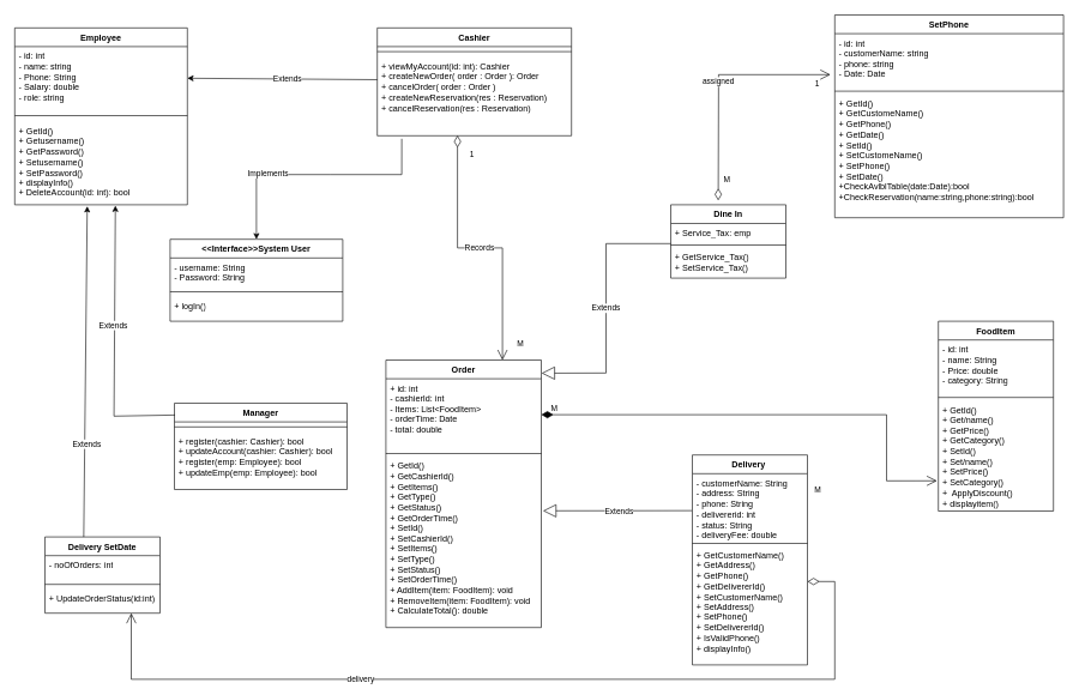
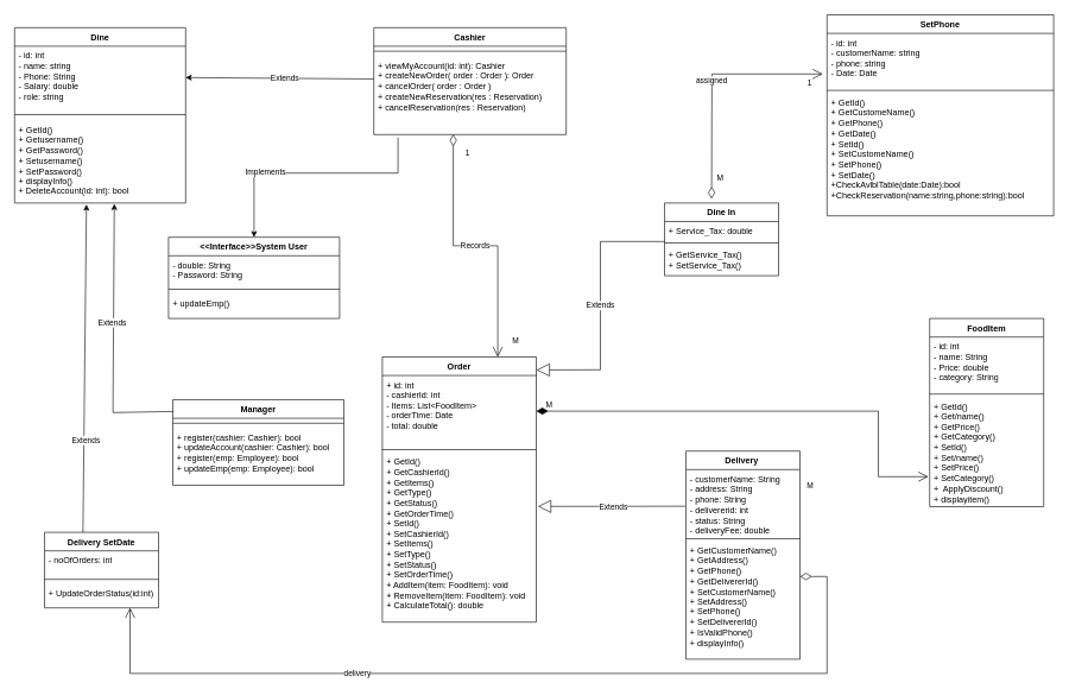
  <mxCell id="0" />
  <mxCell id="1" parent="0" />
  <mxCell id="2" value="Cashier" style="swimlane;fontStyle=1;align=center;verticalAlign=top;childLayout=stackLayout;horizontal=1;startSize=26;horizontalStack=0;resizeParent=1;resizeParentMax=0;resizeLast=0;collapsible=1;marginBottom=0;whiteSpace=wrap;html=1;" parent="1" vertex="1"><mxGeometry x="524" y="38" width="270" height="150" as="geometry" /></mxCell>
  <mxCell id="3" value="" style="line;strokeWidth=1;fillColor=none;align=left;verticalAlign=middle;spacingTop=-1;spacingLeft=3;spacingRight=3;rotatable=0;labelPosition=right;points=[];portConstraint=eastwest;strokeColor=inherit;" parent="2" vertex="1"><mxGeometry y="26" width="270" height="14" as="geometry" /></mxCell>
  <mxCell id="4" value="+ viewMyAccount(id: int): Cashier&lt;br&gt;+ createNewOrder( order : Order ): Order&lt;br&gt;+ cancelOrder( order : Order )&lt;br&gt;+ createNewReservation(res : Reservation)&lt;br&gt;+ cancelReservation(res : Reservation)&lt;span style=&quot;background-color: initial;&quot;&gt;&lt;br&gt;&lt;/span&gt;" style="text;strokeColor=none;fillColor=none;align=left;verticalAlign=top;spacingLeft=4;spacingRight=4;overflow=hidden;rotatable=0;points=[[0,0.5],[1,0.5]];portConstraint=eastwest;whiteSpace=wrap;html=1;" parent="2" vertex="1"><mxGeometry y="40" width="270" height="110" as="geometry" /></mxCell>
  <mxCell id="5" value="Dine In" style="swimlane;fontStyle=1;align=center;verticalAlign=top;childLayout=stackLayout;horizontal=1;startSize=26;horizontalStack=0;resizeParent=1;resizeParentMax=0;resizeLast=0;collapsible=1;marginBottom=0;whiteSpace=wrap;html=1;" parent="1" vertex="1"><mxGeometry x="932" y="284" width="160" height="102" as="geometry" /></mxCell>
- <mxCell id="6" value="+ Service_Tax: emp" style="text;strokeColor=none;fillColor=none;align=left;verticalAlign=top;spacingLeft=4;spacingRight=4;overflow=hidden;rotatable=0;points=[[0,0.5],[1,0.5]];portConstraint=eastwest;whiteSpace=wrap;html=1;" parent="5" vertex="1"><mxGeometry y="26" width="160" height="26" as="geometry" /></mxCell>
+ <mxCell id="6" value="+ Service_Tax: double" style="text;strokeColor=none;fillColor=none;align=left;verticalAlign=top;spacingLeft=4;spacingRight=4;overflow=hidden;rotatable=0;points=[[0,0.5],[1,0.5]];portConstraint=eastwest;whiteSpace=wrap;html=1;" parent="5" vertex="1"><mxGeometry y="26" width="160" height="26" as="geometry" /></mxCell>
  <mxCell id="7" value="" style="line;strokeWidth=1;fillColor=none;align=left;verticalAlign=middle;spacingTop=-1;spacingLeft=3;spacingRight=3;rotatable=0;labelPosition=right;points=[];portConstraint=eastwest;strokeColor=inherit;" parent="5" vertex="1"><mxGeometry y="52" width="160" height="8" as="geometry" /></mxCell>
  <mxCell id="8" value="+ GetService_Tax()&lt;div&gt;+ SetService_Tax()&lt;/div&gt;" style="text;strokeColor=none;fillColor=none;align=left;verticalAlign=top;spacingLeft=4;spacingRight=4;overflow=hidden;rotatable=0;points=[[0,0.5],[1,0.5]];portConstraint=eastwest;whiteSpace=wrap;html=1;" parent="5" vertex="1"><mxGeometry y="60" width="160" height="42" as="geometry" /></mxCell>
  <mxCell id="9" value="SetPhone" style="swimlane;fontStyle=1;align=center;verticalAlign=top;childLayout=stackLayout;horizontal=1;startSize=26;horizontalStack=0;resizeParent=1;resizeParentMax=0;resizeLast=0;collapsible=1;marginBottom=0;whiteSpace=wrap;html=1;" parent="1" vertex="1"><mxGeometry x="1160" y="20" width="318" height="282" as="geometry" /></mxCell>
  <mxCell id="10" value="- id: int&lt;div&gt;- customerName: string&lt;/div&gt;&lt;div&gt;- phone: string&lt;br&gt;&lt;/div&gt;&lt;div&gt;- Date: Date&lt;/div&gt;" style="text;strokeColor=none;fillColor=none;align=left;verticalAlign=top;spacingLeft=4;spacingRight=4;overflow=hidden;rotatable=0;points=[[0,0.5],[1,0.5]];portConstraint=eastwest;whiteSpace=wrap;html=1;" parent="9" vertex="1"><mxGeometry y="26" width="318" height="76" as="geometry" /></mxCell>
  <mxCell id="11" value="" style="line;strokeWidth=1;fillColor=none;align=left;verticalAlign=middle;spacingTop=-1;spacingLeft=3;spacingRight=3;rotatable=0;labelPosition=right;points=[];portConstraint=eastwest;strokeColor=inherit;" parent="9" vertex="1"><mxGeometry y="102" width="318" height="8" as="geometry" /></mxCell>
  <mxCell id="12" value="+ GetId()&lt;div&gt;+ GetCustomeName()&lt;/div&gt;&lt;div&gt;+ GetPhone()&lt;div&gt;+ GetDate()&lt;/div&gt;&lt;/div&gt;&lt;div&gt;+ SetId()&lt;div&gt;+ SetCustomeName()&lt;/div&gt;&lt;div&gt;+ SetPhone()&lt;div&gt;+ SetDate()&lt;/div&gt;&lt;/div&gt;&lt;div&gt;+CheckAvlblTable(date:Date):bool&lt;br&gt;&lt;/div&gt;&lt;/div&gt;&lt;div&gt;+CheckReservation(name:string,phone:string):bool&lt;br&gt;&lt;/div&gt;" style="text;strokeColor=none;fillColor=none;align=left;verticalAlign=top;spacingLeft=4;spacingRight=4;overflow=hidden;rotatable=0;points=[[0,0.5],[1,0.5]];portConstraint=eastwest;whiteSpace=wrap;html=1;" parent="9" vertex="1"><mxGeometry y="110" width="318" height="172" as="geometry" /></mxCell>
  <mxCell id="13" value="FoodItem" style="swimlane;fontStyle=1;align=center;verticalAlign=top;childLayout=stackLayout;horizontal=1;startSize=26;horizontalStack=0;resizeParent=1;resizeParentMax=0;resizeLast=0;collapsible=1;marginBottom=0;whiteSpace=wrap;html=1;" parent="1" vertex="1"><mxGeometry x="1304" y="446" width="160" height="264" as="geometry" /></mxCell>
  <mxCell id="14" value="- id: int&lt;div&gt;- name: String&lt;/div&gt;&lt;div&gt;- Price: double&lt;/div&gt;&lt;div&gt;- category: String&lt;/div&gt;&lt;div&gt;&lt;br&gt;&lt;/div&gt;" style="text;strokeColor=none;fillColor=none;align=left;verticalAlign=top;spacingLeft=4;spacingRight=4;overflow=hidden;rotatable=0;points=[[0,0.5],[1,0.5]];portConstraint=eastwest;whiteSpace=wrap;html=1;" parent="13" vertex="1"><mxGeometry y="26" width="160" height="76" as="geometry" /></mxCell>
  <mxCell id="15" value="" style="line;strokeWidth=1;fillColor=none;align=left;verticalAlign=middle;spacingTop=-1;spacingLeft=3;spacingRight=3;rotatable=0;labelPosition=right;points=[];portConstraint=eastwest;strokeColor=inherit;" parent="13" vertex="1"><mxGeometry y="102" width="160" height="8" as="geometry" /></mxCell>
  <mxCell id="16" value="+ GetId()&lt;div&gt;+ Get/name()&lt;/div&gt;&lt;div&gt;+ GetPrice()&lt;/div&gt;&lt;div&gt;+ GetCategory()&lt;/div&gt;&lt;div&gt;+ SetId()&lt;div&gt;+ Set/name()&lt;/div&gt;&lt;div&gt;+ SetPrice()&lt;/div&gt;&lt;div&gt;+ SetCategory()&lt;/div&gt;&lt;/div&gt;&lt;div&gt;+&amp;nbsp; ApplyDiscount()&lt;/div&gt;&lt;div&gt;+ displayitem()&lt;/div&gt;" style="text;strokeColor=none;fillColor=none;align=left;verticalAlign=top;spacingLeft=4;spacingRight=4;overflow=hidden;rotatable=0;points=[[0,0.5],[1,0.5]];portConstraint=eastwest;whiteSpace=wrap;html=1;" parent="13" vertex="1"><mxGeometry y="110" width="160" height="154" as="geometry" /></mxCell>
  <mxCell id="17" value="Order" style="swimlane;fontStyle=1;align=center;verticalAlign=top;childLayout=stackLayout;horizontal=1;startSize=26;horizontalStack=0;resizeParent=1;resizeParentMax=0;resizeLast=0;collapsible=1;marginBottom=0;whiteSpace=wrap;html=1;" parent="1" vertex="1"><mxGeometry x="536" y="500" width="216" height="372" as="geometry" /></mxCell>
  <mxCell id="18" value="+ id: int&lt;div&gt;- cashierId: int&lt;/div&gt;&lt;div&gt;- Items: List&amp;lt;FoodItem&amp;gt;&lt;/div&gt;&lt;div&gt;&lt;span style=&quot;background-color: initial;&quot;&gt;- orderTime: Date&lt;/span&gt;&lt;br&gt;&lt;/div&gt;&lt;div&gt;&lt;div&gt;- total: double&lt;/div&gt;&lt;/div&gt;" style="text;strokeColor=none;fillColor=none;align=left;verticalAlign=top;spacingLeft=4;spacingRight=4;overflow=hidden;rotatable=0;points=[[0,0.5],[1,0.5]];portConstraint=eastwest;whiteSpace=wrap;html=1;" parent="17" vertex="1"><mxGeometry y="26" width="216" height="100" as="geometry" /></mxCell>
  <mxCell id="19" value="" style="line;strokeWidth=1;fillColor=none;align=left;verticalAlign=middle;spacingTop=-1;spacingLeft=3;spacingRight=3;rotatable=0;labelPosition=right;points=[];portConstraint=eastwest;strokeColor=inherit;" parent="17" vertex="1"><mxGeometry y="126" width="216" height="8" as="geometry" /></mxCell>
  <mxCell id="20" value="+ GetId()&lt;div&gt;+ GetCashierId()&lt;/div&gt;&lt;div&gt;+ GetItems()&lt;/div&gt;&lt;div&gt;+ GetType()&lt;/div&gt;&lt;div&gt;+ GetStatus()&lt;/div&gt;&lt;div&gt;+ GetOrderTime()&lt;/div&gt;&lt;div&gt;+ SetId()&lt;div&gt;+ SetCashierId()&lt;/div&gt;&lt;div&gt;+ SetItems()&lt;/div&gt;&lt;div&gt;+ SetType()&lt;/div&gt;&lt;div&gt;+ SetStatus()&lt;/div&gt;&lt;div&gt;+ SetOrderTime()&lt;/div&gt;&lt;/div&gt;&lt;div&gt;+ AddItem(item: FoodItem): void&lt;/div&gt;&lt;div&gt;+ RemoveItem(item: FoodItem): void&lt;/div&gt;&lt;div&gt;+ CalculateTotal(): double&lt;/div&gt;" style="text;strokeColor=none;fillColor=none;align=left;verticalAlign=top;spacingLeft=4;spacingRight=4;overflow=hidden;rotatable=0;points=[[0,0.5],[1,0.5]];portConstraint=eastwest;whiteSpace=wrap;html=1;" parent="17" vertex="1"><mxGeometry y="134" width="216" height="238" as="geometry" /></mxCell>
  <mxCell id="21" value="Delivery&amp;nbsp;" style="swimlane;fontStyle=1;align=center;verticalAlign=top;childLayout=stackLayout;horizontal=1;startSize=26;horizontalStack=0;resizeParent=1;resizeParentMax=0;resizeLast=0;collapsible=1;marginBottom=0;whiteSpace=wrap;html=1;" parent="1" vertex="1"><mxGeometry x="962" y="632" width="160" height="292" as="geometry" /></mxCell>
  <mxCell id="22" value="- customerName: String&lt;div&gt;- address: String&lt;/div&gt;&lt;div&gt;- phone: String&lt;/div&gt;&lt;div&gt;- delivererid: int&lt;/div&gt;&lt;div&gt;&lt;div&gt;- status: String&lt;/div&gt;&lt;/div&gt;&lt;div&gt;- deliveryFee: double&lt;/div&gt;&lt;div&gt;&lt;br&gt;&lt;/div&gt;" style="text;strokeColor=none;fillColor=none;align=left;verticalAlign=top;spacingLeft=4;spacingRight=4;overflow=hidden;rotatable=0;points=[[0,0.5],[1,0.5]];portConstraint=eastwest;whiteSpace=wrap;html=1;" vertex="1" parent="21"><mxGeometry y="26" width="160" height="94" as="geometry" /></mxCell>
  <mxCell id="23" value="" style="line;strokeWidth=1;fillColor=none;align=left;verticalAlign=middle;spacingTop=-1;spacingLeft=3;spacingRight=3;rotatable=0;labelPosition=right;points=[];portConstraint=eastwest;strokeColor=inherit;" parent="21" vertex="1"><mxGeometry y="120" width="160" height="6" as="geometry" /></mxCell>
  <mxCell id="24" value="&lt;div&gt;+ GetCustomerName()&lt;/div&gt;&lt;div&gt;+ GetAddress()&lt;/div&gt;&lt;div&gt;+ GetPhone()&lt;/div&gt;&lt;div&gt;+ GetDelivererId()&lt;/div&gt;&lt;div&gt;&lt;div&gt;+ SetCustomerName()&lt;/div&gt;&lt;div&gt;+ SetAddress()&lt;/div&gt;&lt;div&gt;+ SetPhone()&lt;/div&gt;&lt;div&gt;+ SetDelivererId()&lt;/div&gt;&lt;/div&gt;&lt;div&gt;+ IsValidPhone()&lt;/div&gt;&lt;div&gt;+ displayInfo()&lt;/div&gt;" style="text;strokeColor=none;fillColor=none;align=left;verticalAlign=top;spacingLeft=4;spacingRight=4;overflow=hidden;rotatable=0;points=[[0,0.5],[1,0.5]];portConstraint=eastwest;whiteSpace=wrap;html=1;" parent="21" vertex="1"><mxGeometry y="126" width="160" height="166" as="geometry" /></mxCell>
  <mxCell id="25" value="Delivery SetDate" style="swimlane;fontStyle=1;align=center;verticalAlign=top;childLayout=stackLayout;horizontal=1;startSize=26;horizontalStack=0;resizeParent=1;resizeParentMax=0;resizeLast=0;collapsible=1;marginBottom=0;whiteSpace=wrap;html=1;" parent="1" vertex="1"><mxGeometry x="62" y="746" width="160" height="106" as="geometry" /></mxCell>
  <mxCell id="26" value="&lt;div&gt;- noOfOrders: int&lt;/div&gt;" style="text;strokeColor=none;fillColor=none;align=left;verticalAlign=top;spacingLeft=4;spacingRight=4;overflow=hidden;rotatable=0;points=[[0,0.5],[1,0.5]];portConstraint=eastwest;whiteSpace=wrap;html=1;" parent="25" vertex="1"><mxGeometry y="26" width="160" height="34" as="geometry" /></mxCell>
  <mxCell id="27" value="" style="line;strokeWidth=1;fillColor=none;align=left;verticalAlign=middle;spacingTop=-1;spacingLeft=3;spacingRight=3;rotatable=0;labelPosition=right;points=[];portConstraint=eastwest;strokeColor=inherit;" parent="25" vertex="1"><mxGeometry y="60" width="160" height="12" as="geometry" /></mxCell>
  <mxCell id="28" value="&lt;div&gt;+ UpdateOrderStatus(id:int)&lt;/div&gt;" style="text;strokeColor=none;fillColor=none;align=left;verticalAlign=top;spacingLeft=4;spacingRight=4;overflow=hidden;rotatable=0;points=[[0,0.5],[1,0.5]];portConstraint=eastwest;whiteSpace=wrap;html=1;" vertex="1" parent="25"><mxGeometry y="72" width="160" height="34" as="geometry" /></mxCell>
  <mxCell id="29" value="Records" style="endArrow=open;html=1;endSize=12;startArrow=diamondThin;startSize=14;startFill=0;edgeStyle=orthogonalEdgeStyle;rounded=0;exitX=0.413;exitY=0.996;exitDx=0;exitDy=0;exitPerimeter=0;entryX=0.75;entryY=0;entryDx=0;entryDy=0;" parent="1" source="4" target="17" edge="1"><mxGeometry relative="1" as="geometry"><mxPoint x="1028" y="560" as="sourcePoint" /><mxPoint x="1188" y="560" as="targetPoint" /></mxGeometry></mxCell>
  <mxCell id="30" value="1" style="edgeLabel;resizable=0;html=1;align=left;verticalAlign=top;" parent="29" connectable="0" vertex="1"><mxGeometry x="-1" relative="1" as="geometry"><mxPoint x="15" y="13" as="offset" /></mxGeometry></mxCell>
  <mxCell id="31" value="M" style="edgeLabel;resizable=0;html=1;align=right;verticalAlign=top;" parent="29" connectable="0" vertex="1"><mxGeometry x="1" relative="1" as="geometry"><mxPoint x="30" y="-36" as="offset" /></mxGeometry></mxCell>
  <mxCell id="32" value="Extends" style="endArrow=block;endSize=16;endFill=0;html=1;rounded=0;entryX=1.002;entryY=0.049;entryDx=0;entryDy=0;entryPerimeter=0;exitX=0;exitY=0.25;exitDx=0;exitDy=0;exitPerimeter=0;" parent="1" source="7" target="17" edge="1"><mxGeometry x="0.001" width="160" relative="1" as="geometry"><mxPoint x="1028" y="560" as="sourcePoint" /><mxPoint x="1188" y="560" as="targetPoint" /><Array as="points"><mxPoint x="842" y="338" /><mxPoint x="842" y="518" /></Array><mxPoint as="offset" /></mxGeometry></mxCell>
  <mxCell id="33" value="Extends" style="endArrow=block;endSize=16;endFill=0;html=1;rounded=0;entryX=1.011;entryY=0.318;entryDx=0;entryDy=0;entryPerimeter=0;exitX=-0.004;exitY=0.547;exitDx=0;exitDy=0;exitPerimeter=0;" parent="1" source="22" target="20" edge="1"><mxGeometry x="-0.021" width="160" relative="1" as="geometry"><mxPoint x="1028" y="560" as="sourcePoint" /><mxPoint x="1188" y="560" as="targetPoint" /><mxPoint as="offset" /></mxGeometry></mxCell>
  <mxCell id="34" value="M" style="endArrow=open;html=1;endSize=12;startArrow=diamondThin;startSize=14;startFill=1;edgeStyle=orthogonalEdgeStyle;align=left;verticalAlign=bottom;rounded=0;exitX=1;exitY=0.5;exitDx=0;exitDy=0;entryX=-0.012;entryY=0.727;entryDx=0;entryDy=0;entryPerimeter=0;" parent="1" source="18" target="16" edge="1"><mxGeometry x="-0.964" relative="1" as="geometry"><mxPoint x="1028" y="326" as="sourcePoint" /><mxPoint x="1188" y="326" as="targetPoint" /><Array as="points"><mxPoint x="1232" y="576" /><mxPoint x="1232" y="668" /></Array><mxPoint as="offset" /></mxGeometry></mxCell>
  <mxCell id="35" value="delivery" style="endArrow=open;html=1;endSize=12;startArrow=diamondThin;startSize=14;startFill=0;edgeStyle=orthogonalEdgeStyle;rounded=0;exitX=1;exitY=0.5;exitDx=0;exitDy=0;entryX=0.75;entryY=1;entryDx=0;entryDy=0;" parent="1" target="25" edge="1"><mxGeometry x="0.339" relative="1" as="geometry"><mxPoint x="1122" y="808" as="sourcePoint" /><mxPoint x="1430" y="542" as="targetPoint" /><Array as="points"><mxPoint x="1160" y="808" /><mxPoint x="1160" y="944" /><mxPoint x="182" y="944" /></Array><mxPoint as="offset" /></mxGeometry></mxCell>
  <mxCell id="36" value="M" style="edgeLabel;resizable=0;html=1;align=left;verticalAlign=top;" parent="35" connectable="0" vertex="1"><mxGeometry x="-1" relative="1" as="geometry"><mxPoint x="8" y="-140" as="offset" /></mxGeometry></mxCell>
  <mxCell id="37" value="assigned" style="endArrow=open;html=1;endSize=12;startArrow=diamondThin;startSize=14;startFill=0;edgeStyle=orthogonalEdgeStyle;rounded=0;entryX=-0.019;entryY=0.75;entryDx=0;entryDy=0;entryPerimeter=0;" parent="1" target="10" edge="1"><mxGeometry relative="1" as="geometry"><mxPoint x="998" y="278" as="sourcePoint" /><mxPoint x="1044" y="56" as="targetPoint" /></mxGeometry></mxCell>
  <mxCell id="38" value="M" style="edgeLabel;resizable=0;html=1;align=left;verticalAlign=top;" parent="37" connectable="0" vertex="1"><mxGeometry x="-1" relative="1" as="geometry"><mxPoint x="6" y="-42" as="offset" /></mxGeometry></mxCell>
  <mxCell id="39" value="1" style="edgeLabel;resizable=0;html=1;align=right;verticalAlign=top;" parent="37" connectable="0" vertex="1"><mxGeometry x="1" relative="1" as="geometry"><mxPoint x="-14" as="offset" /></mxGeometry></mxCell>
- <mxCell id="40" value="Employee" style="swimlane;fontStyle=1;align=center;verticalAlign=top;childLayout=stackLayout;horizontal=1;startSize=26;horizontalStack=0;resizeParent=1;resizeParentMax=0;resizeLast=0;collapsible=1;marginBottom=0;whiteSpace=wrap;html=1;" vertex="1" parent="1"><mxGeometry x="20" y="38" width="240" height="246" as="geometry" /></mxCell>
+ <mxCell id="40" value="Dine" style="swimlane;fontStyle=1;align=center;verticalAlign=top;childLayout=stackLayout;horizontal=1;startSize=26;horizontalStack=0;resizeParent=1;resizeParentMax=0;resizeLast=0;collapsible=1;marginBottom=0;whiteSpace=wrap;html=1;" vertex="1" parent="1"><mxGeometry x="20" y="38" width="240" height="246" as="geometry" /></mxCell>
  <mxCell id="41" value="- id: int&lt;div&gt;&lt;div&gt;- name: string&lt;/div&gt;&lt;div&gt;- Phone: String&lt;/div&gt;&lt;/div&gt;&lt;div&gt;&lt;div&gt;- Salary: double&lt;/div&gt;&lt;/div&gt;&lt;div&gt;- role: string&lt;/div&gt;" style="text;strokeColor=none;fillColor=none;align=left;verticalAlign=top;spacingLeft=4;spacingRight=4;overflow=hidden;rotatable=0;points=[[0,0.5],[1,0.5]];portConstraint=eastwest;whiteSpace=wrap;html=1;" vertex="1" parent="40"><mxGeometry y="26" width="240" height="88" as="geometry" /></mxCell>
  <mxCell id="42" value="" style="line;strokeWidth=1;fillColor=none;align=left;verticalAlign=middle;spacingTop=-1;spacingLeft=3;spacingRight=3;rotatable=0;labelPosition=right;points=[];portConstraint=eastwest;strokeColor=inherit;" vertex="1" parent="40"><mxGeometry y="114" width="240" height="16" as="geometry" /></mxCell>
  <mxCell id="43" value="+ GetId()&lt;div&gt;+ Getusername()&lt;/div&gt;&lt;div&gt;+ GetPassword()&lt;/div&gt;&lt;div&gt;&lt;span style=&quot;background-color: initial;&quot;&gt;+ Setusername()&lt;/span&gt;&lt;br&gt;&lt;/div&gt;&lt;div&gt;&lt;span style=&quot;background-color: initial;&quot;&gt;+ SetPassword()&lt;/span&gt;&lt;br&gt;&lt;/div&gt;&lt;div&gt;+ displayInfo()&lt;br&gt;&lt;/div&gt;&lt;div&gt;&lt;span style=&quot;background-color: initial;&quot;&gt;+ DeleteAccount(id: int): bool&lt;/span&gt;&lt;/div&gt;" style="text;strokeColor=none;fillColor=none;align=left;verticalAlign=top;spacingLeft=4;spacingRight=4;overflow=hidden;rotatable=0;points=[[0,0.5],[1,0.5]];portConstraint=eastwest;whiteSpace=wrap;html=1;" vertex="1" parent="40"><mxGeometry y="130" width="240" height="116" as="geometry" /></mxCell>
  <mxCell id="44" value="" style="endArrow=classic;html=1;rounded=0;entryX=1;entryY=0.5;entryDx=0;entryDy=0;" edge="1" parent="1" target="41"><mxGeometry width="50" height="50" relative="1" as="geometry"><mxPoint x="524" y="110" as="sourcePoint" /><mxPoint x="466" y="116" as="targetPoint" /></mxGeometry></mxCell>
  <mxCell id="45" value="Extends" style="edgeLabel;html=1;align=center;verticalAlign=middle;resizable=0;points=[];" vertex="1" connectable="0" parent="44"><mxGeometry x="-0.046" y="-1" relative="1" as="geometry"><mxPoint as="offset" /></mxGeometry></mxCell>
  <mxCell id="46" value="&amp;lt;&amp;lt;Interface&amp;gt;&amp;gt;System User" style="swimlane;fontStyle=1;align=center;verticalAlign=top;childLayout=stackLayout;horizontal=1;startSize=26;horizontalStack=0;resizeParent=1;resizeParentMax=0;resizeLast=0;collapsible=1;marginBottom=0;whiteSpace=wrap;html=1;" vertex="1" parent="1"><mxGeometry x="236" y="332" width="240" height="114" as="geometry" /></mxCell>
- <mxCell id="47" value="&lt;span style=&quot;background-color: initial;&quot;&gt;- username: String&lt;/span&gt;&lt;br&gt;&lt;div style=&quot;&quot;&gt;- Password: String&lt;/div&gt;" style="text;strokeColor=none;fillColor=none;align=left;verticalAlign=top;spacingLeft=4;spacingRight=4;overflow=hidden;rotatable=0;points=[[0,0.5],[1,0.5]];portConstraint=eastwest;whiteSpace=wrap;html=1;" vertex="1" parent="46"><mxGeometry y="26" width="240" height="40" as="geometry" /></mxCell>
+ <mxCell id="47" value="&lt;span style=&quot;background-color: initial;&quot;&gt;- double: String&lt;/span&gt;&lt;br&gt;&lt;div style=&quot;&quot;&gt;- Password: String&lt;/div&gt;" style="text;strokeColor=none;fillColor=none;align=left;verticalAlign=top;spacingLeft=4;spacingRight=4;overflow=hidden;rotatable=0;points=[[0,0.5],[1,0.5]];portConstraint=eastwest;whiteSpace=wrap;html=1;" vertex="1" parent="46"><mxGeometry y="26" width="240" height="40" as="geometry" /></mxCell>
  <mxCell id="48" value="" style="line;strokeWidth=1;fillColor=none;align=left;verticalAlign=middle;spacingTop=-1;spacingLeft=3;spacingRight=3;rotatable=0;labelPosition=right;points=[];portConstraint=eastwest;strokeColor=inherit;" vertex="1" parent="46"><mxGeometry y="66" width="240" height="14" as="geometry" /></mxCell>
- <mxCell id="49" value="&lt;span style=&quot;background-color: initial;&quot;&gt;+ logIn()&lt;/span&gt;" style="text;strokeColor=none;fillColor=none;align=left;verticalAlign=top;spacingLeft=4;spacingRight=4;overflow=hidden;rotatable=0;points=[[0,0.5],[1,0.5]];portConstraint=eastwest;whiteSpace=wrap;html=1;" vertex="1" parent="46"><mxGeometry y="80" width="240" height="34" as="geometry" /></mxCell>
+ <mxCell id="49" value="&lt;span style=&quot;background-color: initial;&quot;&gt;+ updateEmp()&lt;/span&gt;" style="text;strokeColor=none;fillColor=none;align=left;verticalAlign=top;spacingLeft=4;spacingRight=4;overflow=hidden;rotatable=0;points=[[0,0.5],[1,0.5]];portConstraint=eastwest;whiteSpace=wrap;html=1;" vertex="1" parent="46"><mxGeometry y="80" width="240" height="34" as="geometry" /></mxCell>
  <mxCell id="50" value="Manager" style="swimlane;fontStyle=1;align=center;verticalAlign=top;childLayout=stackLayout;horizontal=1;startSize=26;horizontalStack=0;resizeParent=1;resizeParentMax=0;resizeLast=0;collapsible=1;marginBottom=0;whiteSpace=wrap;html=1;" vertex="1" parent="1"><mxGeometry x="242" y="560" width="240" height="120" as="geometry" /></mxCell>
  <mxCell id="51" value="" style="line;strokeWidth=1;fillColor=none;align=left;verticalAlign=middle;spacingTop=-1;spacingLeft=3;spacingRight=3;rotatable=0;labelPosition=right;points=[];portConstraint=eastwest;strokeColor=inherit;" vertex="1" parent="50"><mxGeometry y="26" width="240" height="14" as="geometry" /></mxCell>
  <mxCell id="52" value="+ register(cashier: Cashier): bool&lt;br&gt;&lt;div&gt;+ updateAccount(cashier: Cashier): bool&lt;/div&gt;&lt;div&gt;+ register(emp: Employee): bool&lt;/div&gt;&lt;div&gt;&lt;div&gt;+ updateEmp(emp: Employee): bool&lt;/div&gt;&lt;/div&gt;&lt;div&gt;&lt;br&gt;&lt;/div&gt;" style="text;strokeColor=none;fillColor=none;align=left;verticalAlign=top;spacingLeft=4;spacingRight=4;overflow=hidden;rotatable=0;points=[[0,0.5],[1,0.5]];portConstraint=eastwest;whiteSpace=wrap;html=1;" vertex="1" parent="50"><mxGeometry y="40" width="240" height="80" as="geometry" /></mxCell>
  <mxCell id="53" value="" style="endArrow=classic;html=1;rounded=0;exitX=0.126;exitY=1.038;exitDx=0;exitDy=0;entryX=0.5;entryY=0;entryDx=0;entryDy=0;exitPerimeter=0;" edge="1" parent="1" source="4" target="46"><mxGeometry width="50" height="50" relative="1" as="geometry"><mxPoint x="530" y="244" as="sourcePoint" /><mxPoint x="580" y="194" as="targetPoint" /><Array as="points"><mxPoint x="558" y="242" /><mxPoint x="458" y="242" /><mxPoint x="356" y="242" /></Array></mxGeometry></mxCell>
  <mxCell id="54" value="Implements" style="edgeLabel;html=1;align=center;verticalAlign=middle;resizable=0;points=[];" vertex="1" connectable="0" parent="53"><mxGeometry x="0.381" y="-2" relative="1" as="geometry"><mxPoint as="offset" /></mxGeometry></mxCell>
  <mxCell id="55" value="" style="endArrow=classic;html=1;rounded=0;exitX=0.003;exitY=0.137;exitDx=0;exitDy=0;entryX=0.583;entryY=1.011;entryDx=0;entryDy=0;entryPerimeter=0;exitPerimeter=0;" edge="1" parent="1" source="50" target="43"><mxGeometry width="50" height="50" relative="1" as="geometry"><mxPoint x="440" y="490" as="sourcePoint" /><mxPoint x="490" y="440" as="targetPoint" /><Array as="points"><mxPoint x="158" y="578" /></Array></mxGeometry></mxCell>
  <mxCell id="56" value="Extends" style="edgeLabel;html=1;align=center;verticalAlign=middle;resizable=0;points=[];" vertex="1" connectable="0" parent="55"><mxGeometry x="0.118" y="2" relative="1" as="geometry"><mxPoint as="offset" /></mxGeometry></mxCell>
  <mxCell id="57" value="" style="endArrow=classic;html=1;rounded=0;exitX=0.337;exitY=0;exitDx=0;exitDy=0;exitPerimeter=0;entryX=0.42;entryY=1.018;entryDx=0;entryDy=0;entryPerimeter=0;" edge="1" parent="1" source="25" target="43"><mxGeometry width="50" height="50" relative="1" as="geometry"><mxPoint x="116" y="736" as="sourcePoint" /><mxPoint x="116" y="266" as="targetPoint" /></mxGeometry></mxCell>
  <mxCell id="58" value="Extends" style="edgeLabel;html=1;align=center;verticalAlign=middle;resizable=0;points=[];" vertex="1" connectable="0" parent="57"><mxGeometry x="-0.435" y="-2" relative="1" as="geometry"><mxPoint as="offset" /></mxGeometry></mxCell>
